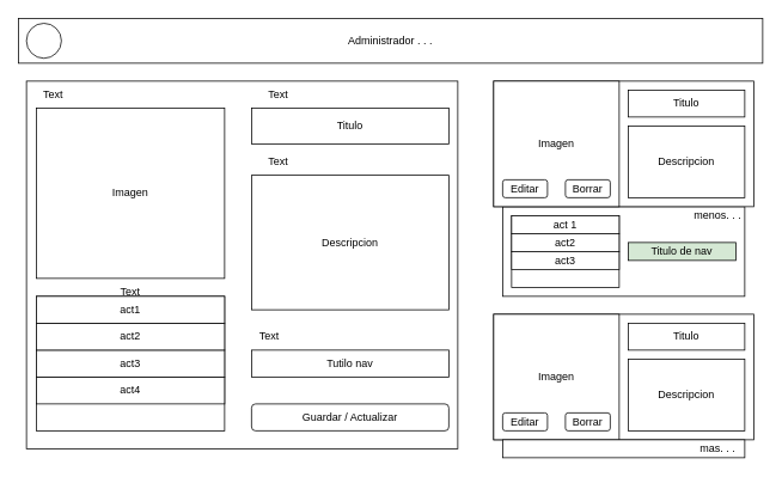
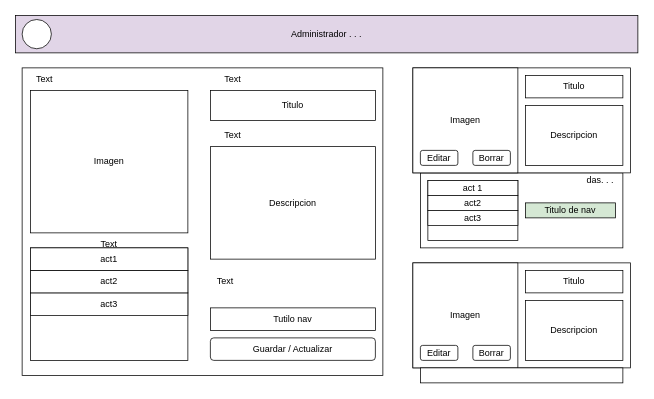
  <mxCell id="0" />
  <mxCell id="1" parent="0" />
  <mxCell id="2" value="" style="rounded=0;whiteSpace=wrap;html=1;" vertex="1" parent="1"><mxGeometry x="29" y="90" width="481" height="410" as="geometry" /></mxCell>
  <mxCell id="3" value="Imagen" style="rounded=0;whiteSpace=wrap;html=1;" vertex="1" parent="1"><mxGeometry x="40" y="120" width="210" height="190" as="geometry" /></mxCell>
  <mxCell id="4" value="Titulo" style="rounded=0;whiteSpace=wrap;html=1;" vertex="1" parent="1"><mxGeometry x="280" y="120" width="220" height="40" as="geometry" /></mxCell>
  <mxCell id="5" value="das" style="rounded=0;whiteSpace=wrap;html=1;" vertex="1" parent="1"><mxGeometry x="40" y="330" width="210" height="150" as="geometry" /></mxCell>
- <mxCell id="6" value="Tutilo nav" style="rounded=0;whiteSpace=wrap;html=1;" vertex="1" parent="1"><mxGeometry x="280" y="390" width="220" height="30" as="geometry" /></mxCell>
+ <mxCell id="6" value="Tutilo nav" style="rounded=0;whiteSpace=wrap;html=1;" vertex="1" parent="1"><mxGeometry x="280" y="410" width="220" height="30" as="geometry" /></mxCell>
  <mxCell id="7" value="Descripcion" style="rounded=0;whiteSpace=wrap;html=1;" vertex="1" parent="1"><mxGeometry x="280" y="195" width="220" height="150" as="geometry" /></mxCell>
  <mxCell id="8" value="" style="rounded=0;whiteSpace=wrap;html=1;" vertex="1" parent="1"><mxGeometry x="560" y="230" width="270" height="100" as="geometry" /></mxCell>
  <mxCell id="9" value="" style="rounded=0;whiteSpace=wrap;html=1;" vertex="1" parent="1"><mxGeometry x="570" y="240" width="120" height="80" as="geometry" /></mxCell>
  <mxCell id="10" value="act 1" style="rounded=0;whiteSpace=wrap;html=1;" vertex="1" parent="1"><mxGeometry x="570" y="240" width="120" height="20" as="geometry" /></mxCell>
  <mxCell id="11" value="act2" style="rounded=0;whiteSpace=wrap;html=1;" vertex="1" parent="1"><mxGeometry x="570" y="260" width="120" height="20" as="geometry" /></mxCell>
  <mxCell id="12" value="act3" style="rounded=0;whiteSpace=wrap;html=1;" vertex="1" parent="1"><mxGeometry x="570" y="280" width="120" height="20" as="geometry" /></mxCell>
  <mxCell id="13" value="Titulo de nav" style="rounded=0;whiteSpace=wrap;html=1;fillColor=#d5e8d4;" vertex="1" parent="1"><mxGeometry x="700" y="270" width="120" height="20" as="geometry" /></mxCell>
- <mxCell id="14" value="menos. . ." style="text;html=1;strokeColor=none;fillColor=none;align=center;verticalAlign=middle;whiteSpace=wrap;rounded=0;" vertex="1" parent="1"><mxGeometry x="770" y="230" width="60" height="20" as="geometry" /></mxCell>
+ <mxCell id="14" value="das. . ." style="text;html=1;strokeColor=none;fillColor=none;align=center;verticalAlign=middle;whiteSpace=wrap;rounded=0;" vertex="1" parent="1"><mxGeometry x="770" y="230" width="60" height="20" as="geometry" /></mxCell>
  <mxCell id="15" value="" style="group" vertex="1" connectable="0" parent="1"><mxGeometry x="550" y="90" width="290" height="140" as="geometry" /></mxCell>
  <mxCell id="16" value="" style="rounded=0;whiteSpace=wrap;html=1;" vertex="1" parent="15"><mxGeometry width="290" height="140" as="geometry" /></mxCell>
  <mxCell id="17" value="Imagen" style="rounded=0;whiteSpace=wrap;html=1;" vertex="1" parent="15"><mxGeometry width="140" height="140" as="geometry" /></mxCell>
  <mxCell id="18" value="Titulo" style="rounded=0;whiteSpace=wrap;html=1;" vertex="1" parent="15"><mxGeometry x="150" y="10" width="130" height="30" as="geometry" /></mxCell>
  <mxCell id="19" value="Descripcion" style="rounded=0;whiteSpace=wrap;html=1;" vertex="1" parent="15"><mxGeometry x="150" y="50" width="130" height="80" as="geometry" /></mxCell>
  <mxCell id="20" value="Editar" style="rounded=1;whiteSpace=wrap;html=1;" vertex="1" parent="15"><mxGeometry x="10" y="110" width="50" height="20" as="geometry" /></mxCell>
  <mxCell id="21" value="Borrar" style="rounded=1;whiteSpace=wrap;html=1;" vertex="1" parent="15"><mxGeometry x="80" y="110" width="50" height="20" as="geometry" /></mxCell>
  <mxCell id="22" value="" style="group" vertex="1" connectable="0" parent="1"><mxGeometry x="550" y="350" width="290" height="140" as="geometry" /></mxCell>
  <mxCell id="23" value="" style="rounded=0;whiteSpace=wrap;html=1;" vertex="1" parent="22"><mxGeometry width="290" height="140" as="geometry" /></mxCell>
  <mxCell id="24" value="Imagen" style="rounded=0;whiteSpace=wrap;html=1;" vertex="1" parent="22"><mxGeometry width="140" height="140" as="geometry" /></mxCell>
  <mxCell id="25" value="Titulo" style="rounded=0;whiteSpace=wrap;html=1;" vertex="1" parent="22"><mxGeometry x="150" y="10" width="130" height="30" as="geometry" /></mxCell>
  <mxCell id="26" value="Descripcion" style="rounded=0;whiteSpace=wrap;html=1;" vertex="1" parent="22"><mxGeometry x="150" y="50" width="130" height="80" as="geometry" /></mxCell>
  <mxCell id="27" value="Editar" style="rounded=1;whiteSpace=wrap;html=1;" vertex="1" parent="22"><mxGeometry x="10" y="110" width="50" height="20" as="geometry" /></mxCell>
  <mxCell id="28" value="Borrar" style="rounded=1;whiteSpace=wrap;html=1;" vertex="1" parent="22"><mxGeometry x="80" y="110" width="50" height="20" as="geometry" /></mxCell>
  <mxCell id="29" value="" style="rounded=0;whiteSpace=wrap;html=1;" vertex="1" parent="1"><mxGeometry x="560" y="490" width="270" height="20" as="geometry" /></mxCell>
- <mxCell id="30" value="mas. . ." style="text;html=1;strokeColor=none;fillColor=none;align=center;verticalAlign=middle;whiteSpace=wrap;rounded=0;" vertex="1" parent="1"><mxGeometry x="770" y="490" width="60" height="20" as="geometry" /></mxCell>
  <mxCell id="31" value="Guardar / Actualizar" style="whiteSpace=wrap;html=1;rounded=1;" vertex="1" parent="1"><mxGeometry x="280" y="450" width="220" height="30" as="geometry" /></mxCell>
- <mxCell id="32" value="act4" style="rounded=0;whiteSpace=wrap;html=1;" vertex="1" parent="1"><mxGeometry x="40" y="420" width="210" height="30" as="geometry" /></mxCell>
  <mxCell id="33" value="act3" style="rounded=0;whiteSpace=wrap;html=1;" vertex="1" parent="1"><mxGeometry x="40" y="390" width="210" height="30" as="geometry" /></mxCell>
  <mxCell id="34" value="act2" style="rounded=0;whiteSpace=wrap;html=1;" vertex="1" parent="1"><mxGeometry x="40" y="360" width="210" height="30" as="geometry" /></mxCell>
  <mxCell id="35" value="act1" style="rounded=0;whiteSpace=wrap;html=1;" vertex="1" parent="1"><mxGeometry x="40" y="330" width="210" height="30" as="geometry" /></mxCell>
  <mxCell id="36" value="Text" style="text;html=1;strokeColor=none;fillColor=none;align=center;verticalAlign=middle;whiteSpace=wrap;rounded=0;" vertex="1" parent="1"><mxGeometry x="29" y="90" width="60" height="30" as="geometry" /></mxCell>
  <mxCell id="37" value="Text" style="text;html=1;strokeColor=none;fillColor=none;align=center;verticalAlign=middle;whiteSpace=wrap;rounded=0;" vertex="1" parent="1"><mxGeometry x="280" y="90" width="60" height="30" as="geometry" /></mxCell>
  <mxCell id="38" value="Text" style="text;html=1;strokeColor=none;fillColor=none;align=center;verticalAlign=middle;whiteSpace=wrap;rounded=0;" vertex="1" parent="1"><mxGeometry x="280" y="165" width="60" height="30" as="geometry" /></mxCell>
  <mxCell id="39" value="Text" style="text;html=1;strokeColor=none;fillColor=none;align=center;verticalAlign=middle;whiteSpace=wrap;rounded=0;" vertex="1" parent="1"><mxGeometry x="115" y="310" width="60" height="30" as="geometry" /></mxCell>
  <mxCell id="40" value="Text" style="text;html=1;strokeColor=none;fillColor=none;align=center;verticalAlign=middle;whiteSpace=wrap;rounded=0;" vertex="1" parent="1"><mxGeometry x="270" y="360" width="60" height="30" as="geometry" /></mxCell>
- <mxCell id="41" value="Administrador . . ." style="rounded=0;whiteSpace=wrap;html=1;" vertex="1" parent="1"><mxGeometry y="20" width="830" height="50" as="geometry" x="20" /></mxCell>
+ <mxCell id="41" value="Administrador . . ." style="rounded=0;whiteSpace=wrap;html=1;fillColor=#e1d5e7;" vertex="1" parent="1"><mxGeometry y="20" width="830" height="50" as="geometry" x="20" /></mxCell>
  <mxCell id="42" value="" style="ellipse;whiteSpace=wrap;html=1;aspect=fixed;" vertex="1" parent="1"><mxGeometry x="29" y="25.5" width="39" height="39" as="geometry" /></mxCell>
